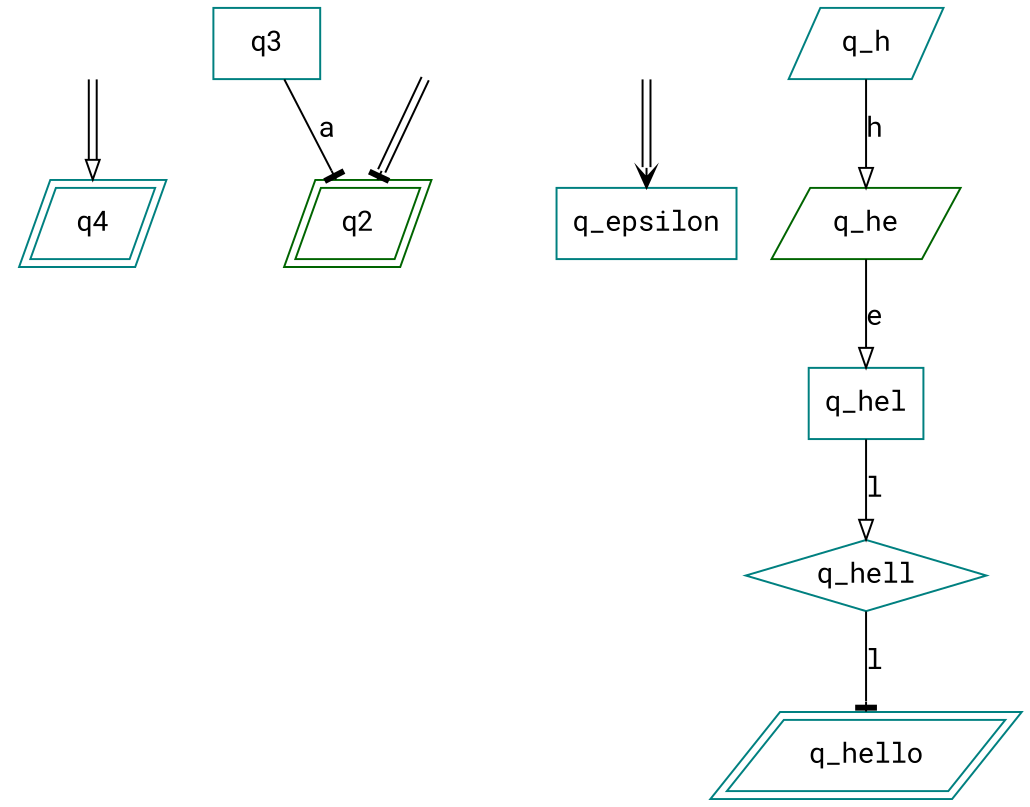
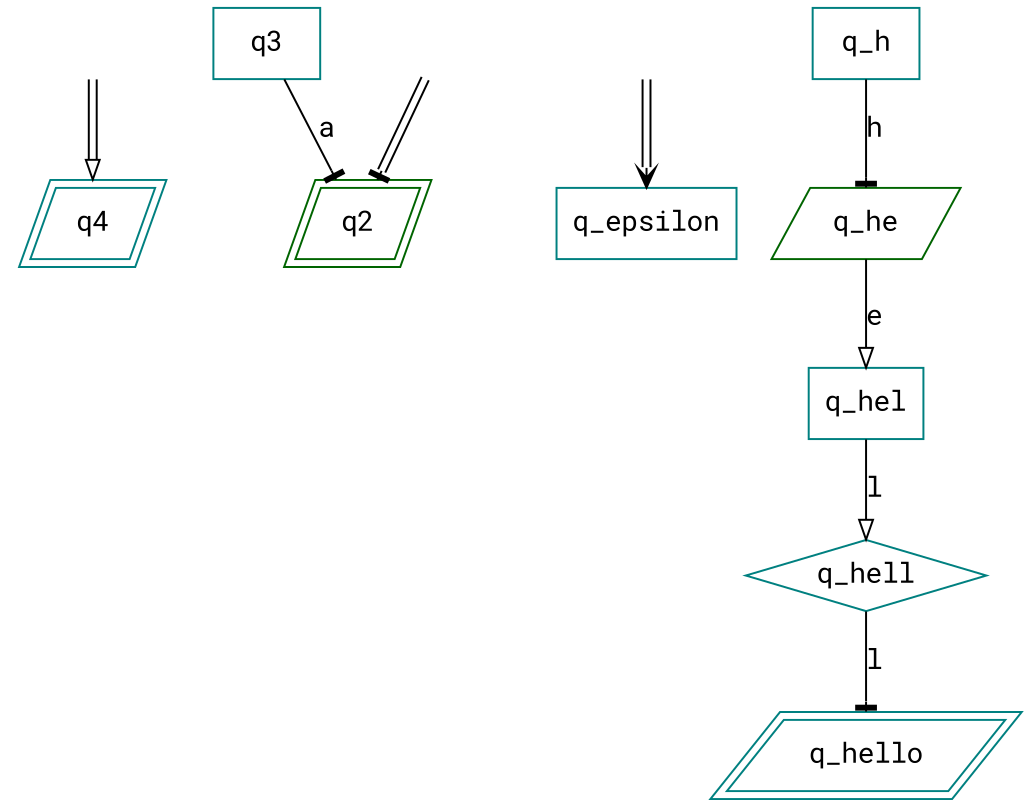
  digraph {
    fontname="Roboto Mono"
    rankdir=TB
    node [color=teal fontname="Roboto Mono" shape=parallelogram]
    edge [arrowhead=onormal fontname="Roboto Mono"]
    n1 [label=q4 peripheries=2]
    n2 [color=darkgreen label=q2 peripheries=2]
    n3 [label=q3 shape=box]
    n4 [label=q_epsilon shape=box]
-   n5 [label=q_h]
+   n5 [label=q_h shape=box]
    n6 [color=darkgreen label=q_he]
    n7 [label=q_hel shape=box]
    n8 [label=q_hell shape=diamond]
    n9 [label=q_hello peripheries=2]
    start2 [style=invis color="" shape=""]
    start4 [style=invis color="" shape=""]
    start0 [style=invis color="" shape=""]
    n3 -> n2 [arrowhead=tee label=a]
-   n5 -> n6 [label=h]
+   n5 -> n6 [arrowhead=tee label=h]
    n6 -> n7 [label=e]
    n7 -> n8 [label=l]
    n8 -> n9 [arrowhead=tee label=l]
    start2 -> n2 [arrowhead=tee color="black:white:black"]
    start4 -> n4 [arrowhead=vee color="black:white:black"]
    start0 -> n1 [color="black:white:black"]
  }
